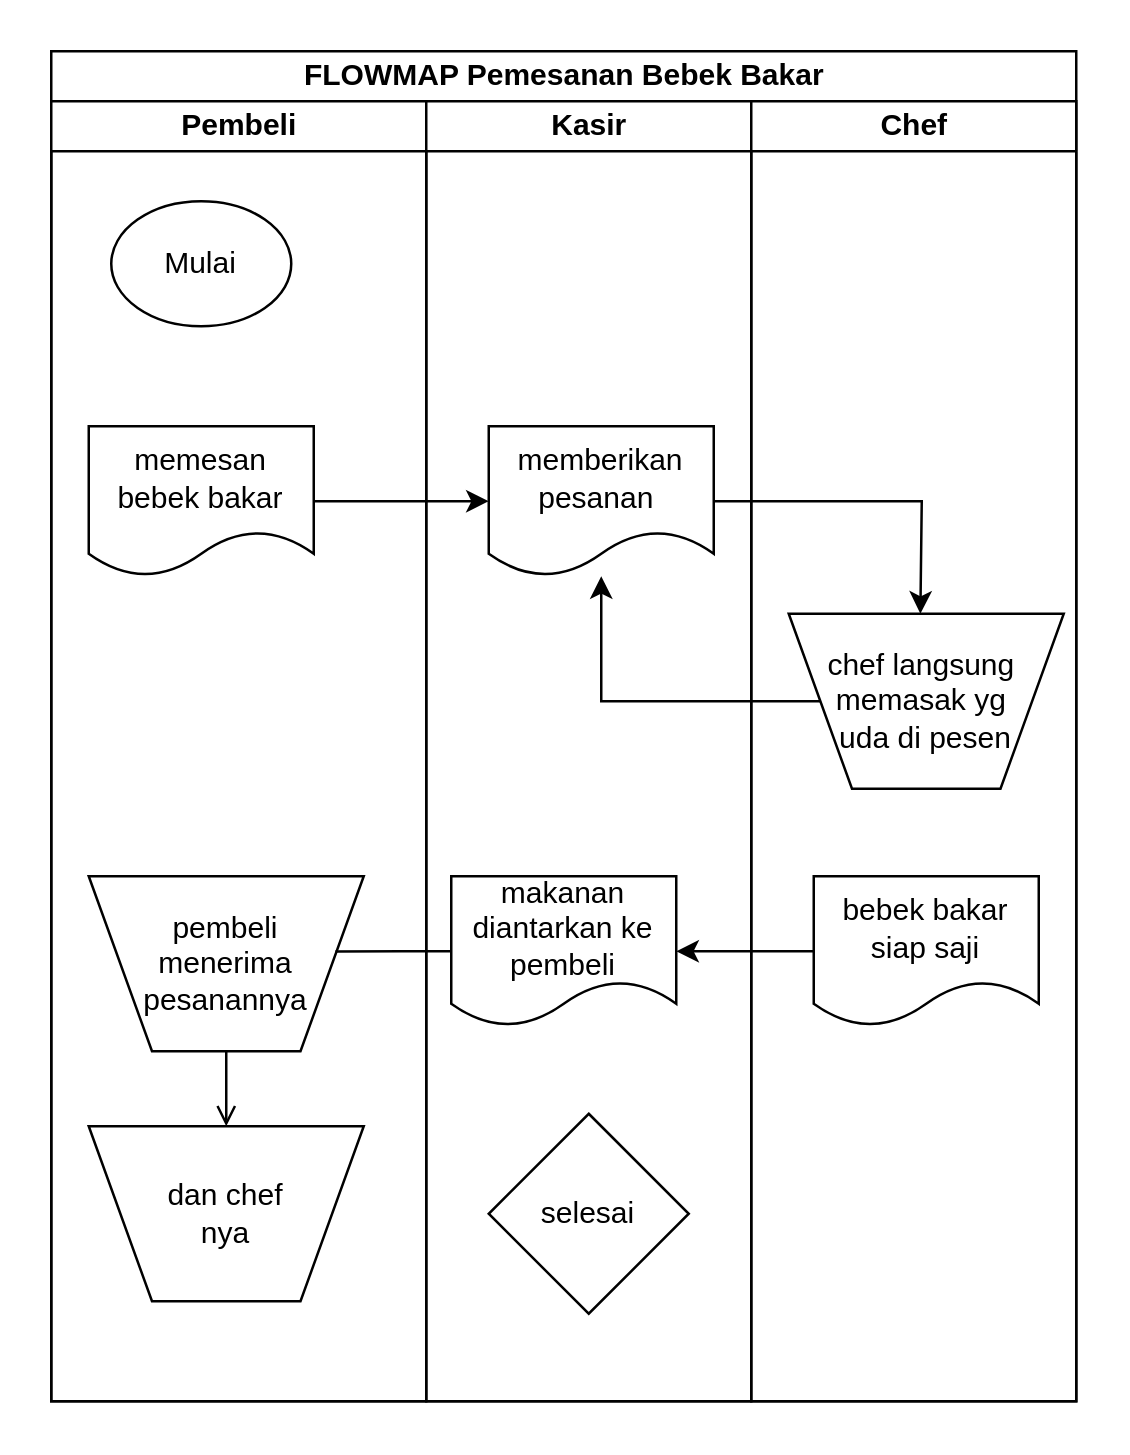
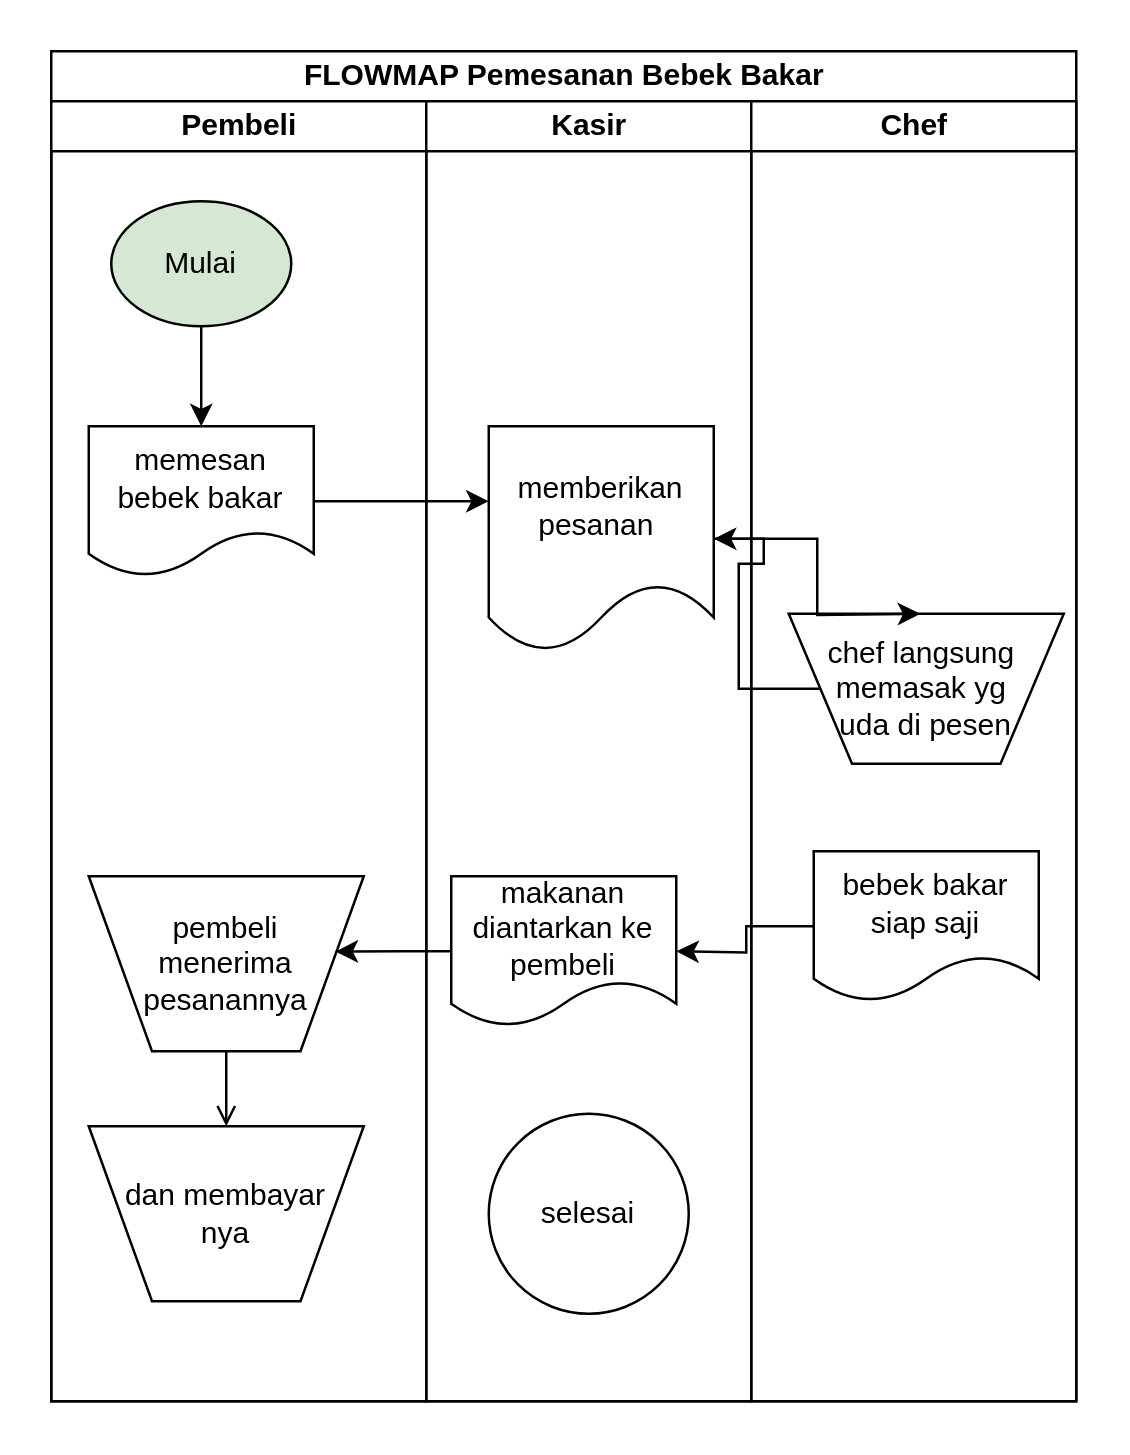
  <mxCell id="0" />
  <mxCell id="1" parent="0" />
  <mxCell id="2" value="FLOWMAP Pemesanan Bebek Bakar" style="swimlane;childLayout=stackLayout;resizeParent=1;resizeParentMax=0;startSize=20;html=1;" parent="1" vertex="1"><mxGeometry x="20" y="20" width="410.0" height="540" as="geometry" /></mxCell>
  <mxCell id="3" value="Pembeli" style="swimlane;startSize=20;html=1;" parent="2" vertex="1"><mxGeometry y="20" width="150" height="520" as="geometry" /></mxCell>
- <mxCell id="5" value="Mulai" style="ellipse;whiteSpace=wrap;html=1;" parent="3" vertex="1"><mxGeometry x="24" y="40" width="72" height="50" as="geometry" /></mxCell>
+ <mxCell id="4" style="edgeStyle=orthogonalEdgeStyle;rounded=0;orthogonalLoop=1;jettySize=auto;html=1;entryX=0.5;entryY=0;entryDx=0;entryDy=0;" parent="3" source="5" target="6" edge="1"><mxGeometry relative="1" as="geometry" /></mxCell>
+ <mxCell id="5" value="Mulai" style="ellipse;whiteSpace=wrap;html=1;fillColor=#d5e8d4;" parent="3" vertex="1"><mxGeometry x="24" y="40" width="72" height="50" as="geometry" /></mxCell>
  <mxCell id="6" value="memesan bebek bakar" style="shape=document;whiteSpace=wrap;html=1;boundedLbl=1;" parent="3" vertex="1"><mxGeometry x="15" y="130" width="90" height="60" as="geometry" /></mxCell>
  <mxCell id="7" style="edgeStyle=orthogonalEdgeStyle;rounded=0;orthogonalLoop=1;jettySize=auto;html=1;entryX=0.5;entryY=0;entryDx=0;entryDy=0;endArrow=open;" edge="1" parent="3" source="8" target="9"><mxGeometry relative="1" as="geometry" /></mxCell>
  <mxCell id="8" value="pembeli&lt;div&gt;&amp;nbsp;menerima&amp;nbsp;&lt;div&gt;pesanannya&lt;/div&gt;&lt;/div&gt;" style="verticalLabelPosition=middle;verticalAlign=middle;html=1;shape=trapezoid;perimeter=trapezoidPerimeter;whiteSpace=wrap;size=0.23;arcSize=10;flipV=1;labelPosition=center;align=center;" vertex="1" parent="3"><mxGeometry x="15.0" y="310" width="110" height="70" as="geometry" /></mxCell>
- <mxCell id="9" value="dan chef&lt;div&gt;nya&lt;/div&gt;" style="verticalLabelPosition=middle;verticalAlign=middle;html=1;shape=trapezoid;perimeter=trapezoidPerimeter;whiteSpace=wrap;size=0.23;arcSize=10;flipV=1;labelPosition=center;align=center;" vertex="1" parent="3"><mxGeometry x="15.0" y="410" width="110" height="70" as="geometry" /></mxCell>
+ <mxCell id="9" value="dan membayar&lt;div&gt;nya&lt;/div&gt;" style="verticalLabelPosition=middle;verticalAlign=middle;html=1;shape=trapezoid;perimeter=trapezoidPerimeter;whiteSpace=wrap;size=0.23;arcSize=10;flipV=1;labelPosition=center;align=center;" vertex="1" parent="3"><mxGeometry x="15.0" y="410" width="110" height="70" as="geometry" /></mxCell>
  <mxCell id="10" value="Kasir" style="swimlane;startSize=20;html=1;" parent="2" vertex="1"><mxGeometry x="150" y="20" width="130.0" height="520" as="geometry" /></mxCell>
- <mxCell id="11" value="memberikan pesanan&amp;nbsp;" style="shape=document;whiteSpace=wrap;html=1;boundedLbl=1;" parent="10" vertex="1"><mxGeometry x="25" y="130" width="90" height="60" as="geometry" /></mxCell>
+ <mxCell id="11" value="memberikan pesanan&amp;nbsp;" style="shape=document;whiteSpace=wrap;html=1;boundedLbl=1;" parent="10" vertex="1"><mxGeometry x="25" y="130" width="90" height="90" as="geometry" /></mxCell>
  <mxCell id="12" value="makanan diantarkan ke pembeli" style="shape=document;whiteSpace=wrap;html=1;boundedLbl=1;" vertex="1" parent="10"><mxGeometry x="10" y="310" width="90" height="60" as="geometry" /></mxCell>
- <mxCell id="13" value="selesai" style="rhombus;whiteSpace=wrap;html=1;" vertex="1" parent="10"><mxGeometry x="25.0" y="405" width="80" height="80" as="geometry" /></mxCell>
+ <mxCell id="13" value="selesai" style="ellipse;whiteSpace=wrap;html=1;" vertex="1" parent="10"><mxGeometry x="25.0" y="405" width="80" height="80" as="geometry" /></mxCell>
  <mxCell id="14" value="Chef" style="swimlane;startSize=20;html=1;" parent="2" vertex="1"><mxGeometry x="280.0" y="20" width="130" height="520" as="geometry" /></mxCell>
  <mxCell id="15" style="edgeStyle=orthogonalEdgeStyle;rounded=0;orthogonalLoop=1;jettySize=auto;html=1;" edge="1" parent="14" source="16" target="11"><mxGeometry relative="1" as="geometry" /></mxCell>
- <mxCell id="16" value="chef langsung&amp;nbsp;&lt;div&gt;memasak yg&amp;nbsp;&lt;/div&gt;&lt;div&gt;uda di pesen&lt;/div&gt;" style="verticalLabelPosition=middle;verticalAlign=middle;html=1;shape=trapezoid;perimeter=trapezoidPerimeter;whiteSpace=wrap;size=0.23;arcSize=10;flipV=1;labelPosition=center;align=center;" parent="14" vertex="1"><mxGeometry x="15" y="205" width="110" height="70" as="geometry" /></mxCell>
+ <mxCell id="16" value="chef langsung&amp;nbsp;&lt;div&gt;memasak yg&amp;nbsp;&lt;/div&gt;&lt;div&gt;uda di pesen&lt;/div&gt;" style="verticalLabelPosition=middle;verticalAlign=middle;html=1;shape=trapezoid;perimeter=trapezoidPerimeter;whiteSpace=wrap;size=0.23;arcSize=10;flipV=1;labelPosition=center;align=center;" parent="14" vertex="1"><mxGeometry x="15" y="205" width="110" height="60" as="geometry" /></mxCell>
  <mxCell id="17" style="edgeStyle=orthogonalEdgeStyle;rounded=0;orthogonalLoop=1;jettySize=auto;html=1;" edge="1" parent="14" source="18"><mxGeometry relative="1" as="geometry"><mxPoint x="-30" y="340" as="targetPoint" /></mxGeometry></mxCell>
- <mxCell id="18" value="bebek bakar siap saji" style="shape=document;whiteSpace=wrap;html=1;boundedLbl=1;" parent="14" vertex="1"><mxGeometry x="25.0" y="310" width="90" height="60" as="geometry" /></mxCell>
+ <mxCell id="18" value="bebek bakar siap saji" style="shape=document;whiteSpace=wrap;html=1;boundedLbl=1;" parent="14" vertex="1"><mxGeometry x="25.0" y="300" width="90" height="60" as="geometry" /></mxCell>
  <mxCell id="19" style="edgeStyle=orthogonalEdgeStyle;rounded=0;orthogonalLoop=1;jettySize=auto;html=1;entryX=0;entryY=0.5;entryDx=0;entryDy=0;" parent="14" source="11" edge="1"><mxGeometry relative="1" as="geometry"><mxPoint x="25.0" y="125" as="sourcePoint" /><mxPoint x="67.65" y="205" as="targetPoint" /></mxGeometry></mxCell>
  <mxCell id="20" style="edgeStyle=orthogonalEdgeStyle;rounded=0;orthogonalLoop=1;jettySize=auto;html=1;entryX=0;entryY=0.5;entryDx=0;entryDy=0;" parent="2" source="6" edge="1"><mxGeometry relative="1" as="geometry"><mxPoint x="175" y="180" as="targetPoint" /></mxGeometry></mxCell>
- <mxCell id="21" style="edgeStyle=orthogonalEdgeStyle;rounded=0;orthogonalLoop=1;jettySize=auto;html=1;entryX=0.897;entryY=0.57;entryDx=0;entryDy=0;entryPerimeter=0;endArrow=none;" edge="1" parent="2" source="12" target="8"><mxGeometry relative="1" as="geometry" /></mxCell>
+ <mxCell id="21" style="edgeStyle=orthogonalEdgeStyle;rounded=0;orthogonalLoop=1;jettySize=auto;html=1;entryX=0.897;entryY=0.57;entryDx=0;entryDy=0;entryPerimeter=0;" edge="1" parent="2" source="12" target="8"><mxGeometry relative="1" as="geometry" /></mxCell>
